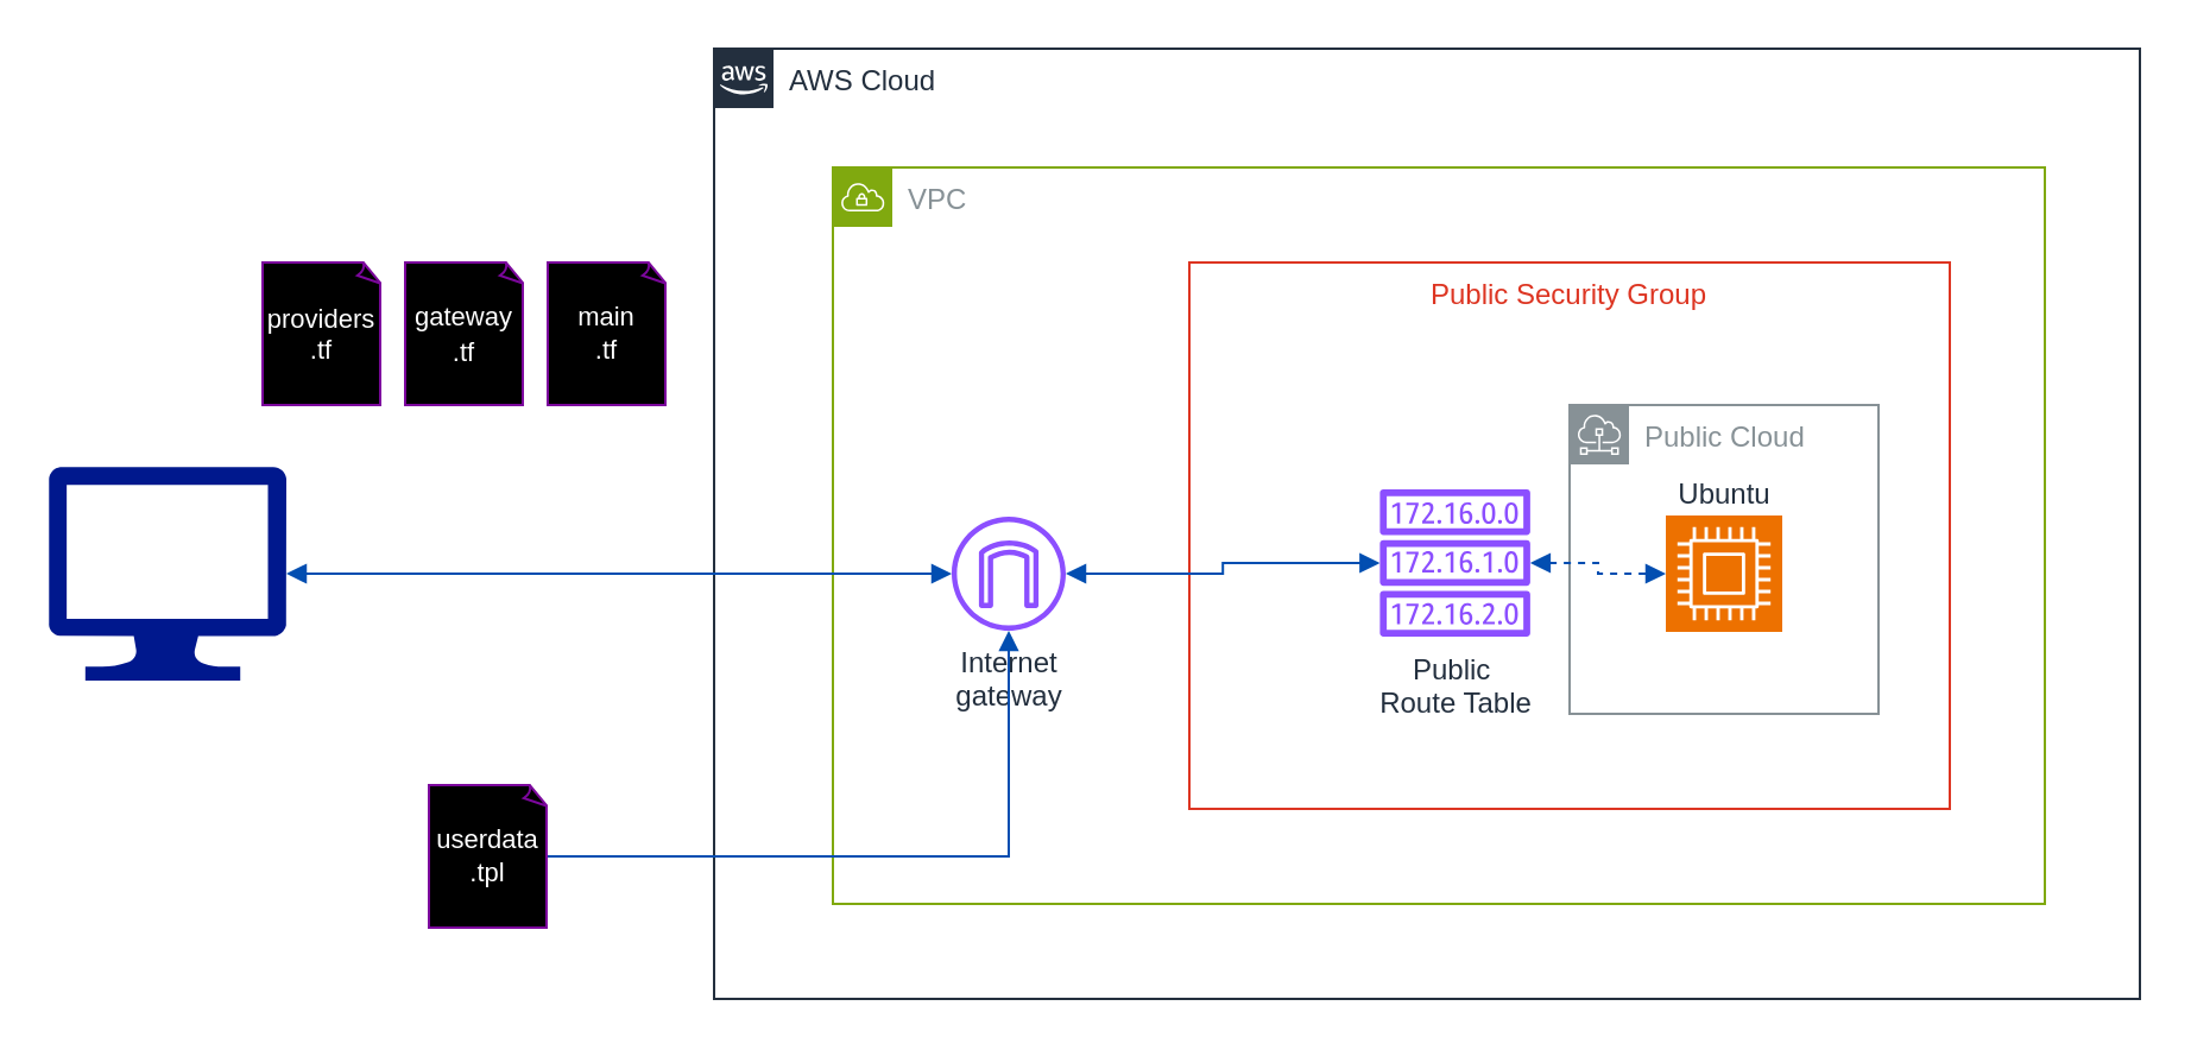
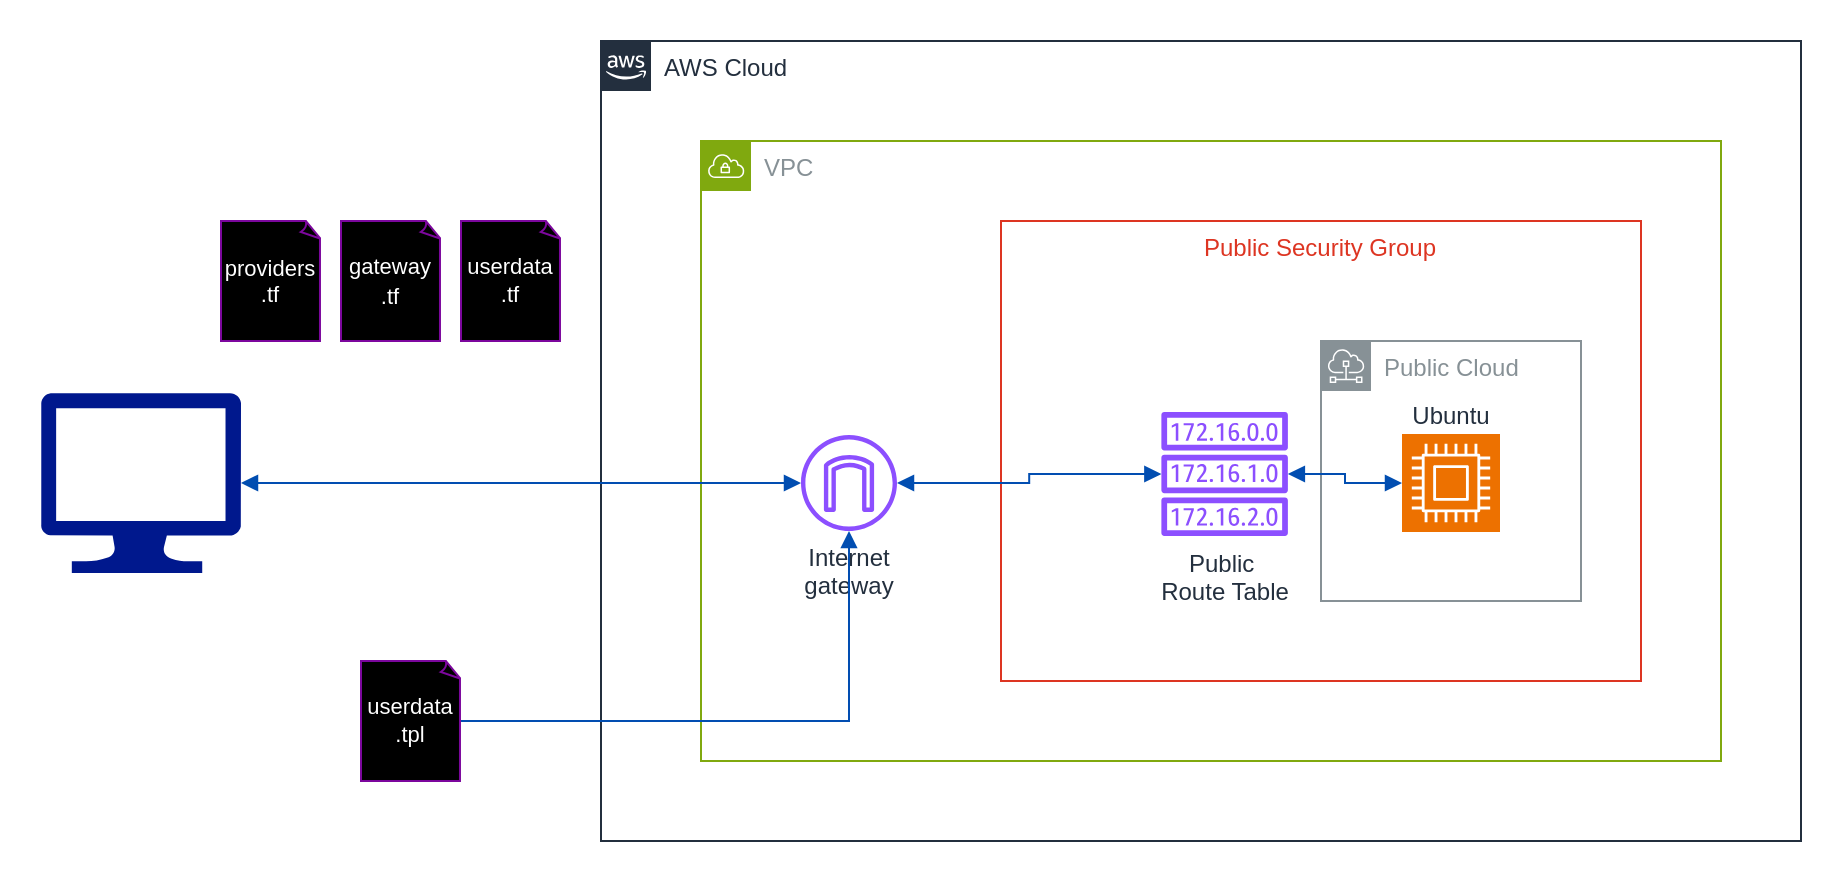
  <mxCell id="0" />
  <mxCell id="1" parent="0" />
  <mxCell id="2" value="AWS Cloud" style="points=[[0,0],[0.25,0],[0.5,0],[0.75,0],[1,0],[1,0.25],[1,0.5],[1,0.75],[1,1],[0.75,1],[0.5,1],[0.25,1],[0,1],[0,0.75],[0,0.5],[0,0.25]];outlineConnect=0;gradientColor=none;html=1;whiteSpace=wrap;fontSize=12;fontStyle=0;shape=mxgraph.aws4.group;grIcon=mxgraph.aws4.group_aws_cloud_alt;strokeColor=#232F3E;fillColor=none;verticalAlign=top;align=left;spacingLeft=30;fontColor=#232F3E;dashed=0;labelBackgroundColor=#ffffff;container=1;pointerEvents=0;collapsible=0;recursiveResize=0;" parent="1" vertex="1"><mxGeometry x="300" y="20" width="600" height="400" as="geometry" /></mxCell>
  <mxCell id="3" value="VPC" style="sketch=0;outlineConnect=0;gradientColor=none;html=1;whiteSpace=wrap;fontSize=12;fontStyle=0;shape=mxgraph.aws4.group;grIcon=mxgraph.aws4.group_vpc;strokeColor=#80a90f;fillColor=none;verticalAlign=top;align=left;spacingLeft=30;fontColor=#879196;dashed=0;" vertex="1" parent="2"><mxGeometry x="50" y="50" width="510" height="310" as="geometry" /></mxCell>
  <mxCell id="4" value="Internet&lt;div&gt;gateway&lt;/div&gt;" style="sketch=0;outlineConnect=0;fontColor=#232F3E;gradientColor=none;fillColor=#8C4FFF;strokeColor=none;dashed=0;verticalLabelPosition=bottom;verticalAlign=top;align=center;html=1;fontSize=12;fontStyle=0;aspect=fixed;pointerEvents=1;shape=mxgraph.aws4.internet_gateway;" vertex="1" parent="2"><mxGeometry x="100" y="197" width="48" height="48" as="geometry" /></mxCell>
  <mxCell id="5" value="Public Security Group" style="fillColor=none;strokeColor=#DD3522;verticalAlign=top;fontStyle=0;fontColor=#DD3522;whiteSpace=wrap;html=1;" vertex="1" parent="2"><mxGeometry x="200" y="90" width="320" height="230" as="geometry" /></mxCell>
  <mxCell id="6" value="Public&amp;nbsp;&lt;div&gt;Route Table&lt;/div&gt;" style="sketch=0;outlineConnect=0;fontColor=#232F3E;gradientColor=none;fillColor=#8C4FFF;strokeColor=none;dashed=0;verticalLabelPosition=bottom;verticalAlign=top;align=center;html=1;fontSize=12;fontStyle=0;aspect=fixed;pointerEvents=1;shape=mxgraph.aws4.route_table;" vertex="1" parent="2"><mxGeometry x="280" y="185.5" width="63.63" height="62" as="geometry" /></mxCell>
  <mxCell id="7" value="Public Cloud" style="sketch=0;outlineConnect=0;gradientColor=none;html=1;whiteSpace=wrap;fontSize=12;fontStyle=0;shape=mxgraph.aws4.group;grIcon=mxgraph.aws4.group_subnet;strokeColor=#879196;fillColor=none;verticalAlign=top;align=left;spacingLeft=30;fontColor=#879196;dashed=0;" vertex="1" parent="2"><mxGeometry x="360" y="150" width="130" height="130" as="geometry" /></mxCell>
  <mxCell id="8" value="Ubuntu" style="sketch=0;points=[[0,0,0],[0.25,0,0],[0.5,0,0],[0.75,0,0],[1,0,0],[0,1,0],[0.25,1,0],[0.5,1,0],[0.75,1,0],[1,1,0],[0,0.25,0],[0,0.5,0],[0,0.75,0],[1,0.25,0],[1,0.5,0],[1,0.75,0]];outlineConnect=0;fontColor=#232F3E;fillColor=#ED7100;strokeColor=#ffffff;dashed=0;verticalLabelPosition=top;verticalAlign=bottom;align=center;html=1;fontSize=12;fontStyle=0;aspect=fixed;shape=mxgraph.aws4.resourceIcon;resIcon=mxgraph.aws4.compute;labelPosition=center;" vertex="1" parent="2"><mxGeometry x="400.5" y="196.5" width="49" height="49" as="geometry" /></mxCell>
  <mxCell id="9" value="" style="edgeStyle=orthogonalEdgeStyle;html=1;endArrow=block;elbow=vertical;startArrow=block;startFill=1;endFill=1;strokeColor=#024eb1;rounded=0;" edge="1" parent="2" source="4" target="6"><mxGeometry width="100" relative="1" as="geometry"><mxPoint x="160" y="220.76" as="sourcePoint" /><mxPoint x="230" y="220.76" as="targetPoint" /><Array as="points" /></mxGeometry></mxCell>
- <mxCell id="10" value="" style="edgeStyle=orthogonalEdgeStyle;html=1;endArrow=block;elbow=vertical;startArrow=block;startFill=1;endFill=1;strokeColor=#024eb1;rounded=0;entryX=0;entryY=0.5;entryDx=0;entryDy=0;entryPerimeter=0;dashed=1;" edge="1" parent="2" source="6" target="8"><mxGeometry width="100" relative="1" as="geometry"><mxPoint x="230.81" y="170" as="sourcePoint" /><mxPoint x="332.81" y="171" as="targetPoint" /><Array as="points" /></mxGeometry></mxCell>
+ <mxCell id="10" value="" style="edgeStyle=orthogonalEdgeStyle;html=1;endArrow=block;elbow=vertical;startArrow=block;startFill=1;endFill=1;strokeColor=#024eb1;rounded=0;entryX=0;entryY=0.5;entryDx=0;entryDy=0;entryPerimeter=0;" edge="1" parent="2" source="6" target="8"><mxGeometry width="100" relative="1" as="geometry"><mxPoint x="230.81" y="170" as="sourcePoint" /><mxPoint x="332.81" y="171" as="targetPoint" /><Array as="points" /></mxGeometry></mxCell>
  <mxCell id="11" value="" style="sketch=0;aspect=fixed;pointerEvents=1;shadow=0;dashed=0;html=1;strokeColor=none;labelPosition=center;verticalLabelPosition=bottom;verticalAlign=top;align=center;fillColor=#00188D;shape=mxgraph.azure.computer" vertex="1" parent="1"><mxGeometry x="20" y="196" width="100" height="90" as="geometry" /></mxCell>
  <mxCell id="12" value="&lt;font style=&quot;font-size: 11px;&quot; color=&quot;#ffffff&quot;&gt;providers&lt;/font&gt;&lt;div style=&quot;font-size: 11px;&quot;&gt;&lt;font style=&quot;font-size: 11px;&quot; color=&quot;#ffffff&quot;&gt;.tf&lt;/font&gt;&lt;/div&gt;" style="whiteSpace=wrap;html=1;shape=mxgraph.basic.document;fillColor=#000000;strokeColor=#7c079d;" vertex="1" parent="1"><mxGeometry x="110" y="110" width="50" height="60" as="geometry" /></mxCell>
  <mxCell id="13" value="&lt;font color=&quot;#ffffff&quot;&gt;&lt;span style=&quot;font-size: 11px;&quot;&gt;gateway&lt;/span&gt;&lt;/font&gt;&lt;div&gt;&lt;font color=&quot;#ffffff&quot;&gt;&lt;span style=&quot;font-size: 11px;&quot;&gt;.tf&lt;/span&gt;&lt;/font&gt;&lt;/div&gt;" style="whiteSpace=wrap;html=1;shape=mxgraph.basic.document;fillColor=#000000;strokeColor=#7c079d;" vertex="1" parent="1"><mxGeometry x="170" y="110" width="50" height="60" as="geometry" /></mxCell>
- <mxCell id="14" value="&lt;div style=&quot;font-size: 11px;&quot;&gt;&lt;font style=&quot;font-size: 11px;&quot; color=&quot;#ffffff&quot;&gt;main&lt;/font&gt;&lt;/div&gt;&lt;div style=&quot;font-size: 11px;&quot;&gt;&lt;font style=&quot;font-size: 11px;&quot; color=&quot;#ffffff&quot;&gt;.tf&lt;/font&gt;&lt;/div&gt;" style="whiteSpace=wrap;html=1;shape=mxgraph.basic.document;fillColor=#000000;strokeColor=#7c079d;" vertex="1" parent="1"><mxGeometry x="230" y="110" width="50" height="60" as="geometry" /></mxCell>
+ <mxCell id="14" value="&lt;div style=&quot;font-size: 11px;&quot;&gt;&lt;font style=&quot;font-size: 11px;&quot; color=&quot;#ffffff&quot;&gt;userdata&lt;/font&gt;&lt;/div&gt;&lt;div style=&quot;font-size: 11px;&quot;&gt;&lt;font style=&quot;font-size: 11px;&quot; color=&quot;#ffffff&quot;&gt;.tf&lt;/font&gt;&lt;/div&gt;" style="whiteSpace=wrap;html=1;shape=mxgraph.basic.document;fillColor=#000000;strokeColor=#7c079d;" vertex="1" parent="1"><mxGeometry x="230" y="110" width="50" height="60" as="geometry" /></mxCell>
  <mxCell id="15" value="&lt;div style=&quot;font-size: 11px;&quot;&gt;&lt;font style=&quot;font-size: 11px;&quot; color=&quot;#ffffff&quot;&gt;userdata&lt;/font&gt;&lt;/div&gt;&lt;div style=&quot;font-size: 11px;&quot;&gt;&lt;font style=&quot;font-size: 11px;&quot; color=&quot;#ffffff&quot;&gt;.tpl&lt;/font&gt;&lt;/div&gt;" style="whiteSpace=wrap;html=1;shape=mxgraph.basic.document;fillColor=#000000;strokeColor=#7c079d;" vertex="1" parent="1"><mxGeometry x="180" y="330" width="50" height="60" as="geometry" /></mxCell>
  <mxCell id="16" value="" style="edgeStyle=orthogonalEdgeStyle;html=1;endArrow=block;elbow=vertical;startArrow=block;startFill=1;endFill=1;strokeColor=#024eb1;rounded=0;exitX=1;exitY=0.5;exitDx=0;exitDy=0;exitPerimeter=0;" edge="1" parent="1" source="11" target="4"><mxGeometry width="100" relative="1" as="geometry"><mxPoint x="140" y="240" as="sourcePoint" /><mxPoint x="210" y="240" as="targetPoint" /><Array as="points" /></mxGeometry></mxCell>
  <mxCell id="17" value="" style="edgeStyle=orthogonalEdgeStyle;html=1;endArrow=block;elbow=vertical;startArrow=none;endFill=1;strokeColor=#024eb1;rounded=0;exitX=1;exitY=0.5;exitDx=0;exitDy=0;exitPerimeter=0;" edge="1" parent="1" source="15" target="4"><mxGeometry width="100" relative="1" as="geometry"><mxPoint x="270" y="360" as="sourcePoint" /><mxPoint x="370" y="360" as="targetPoint" /></mxGeometry></mxCell>
